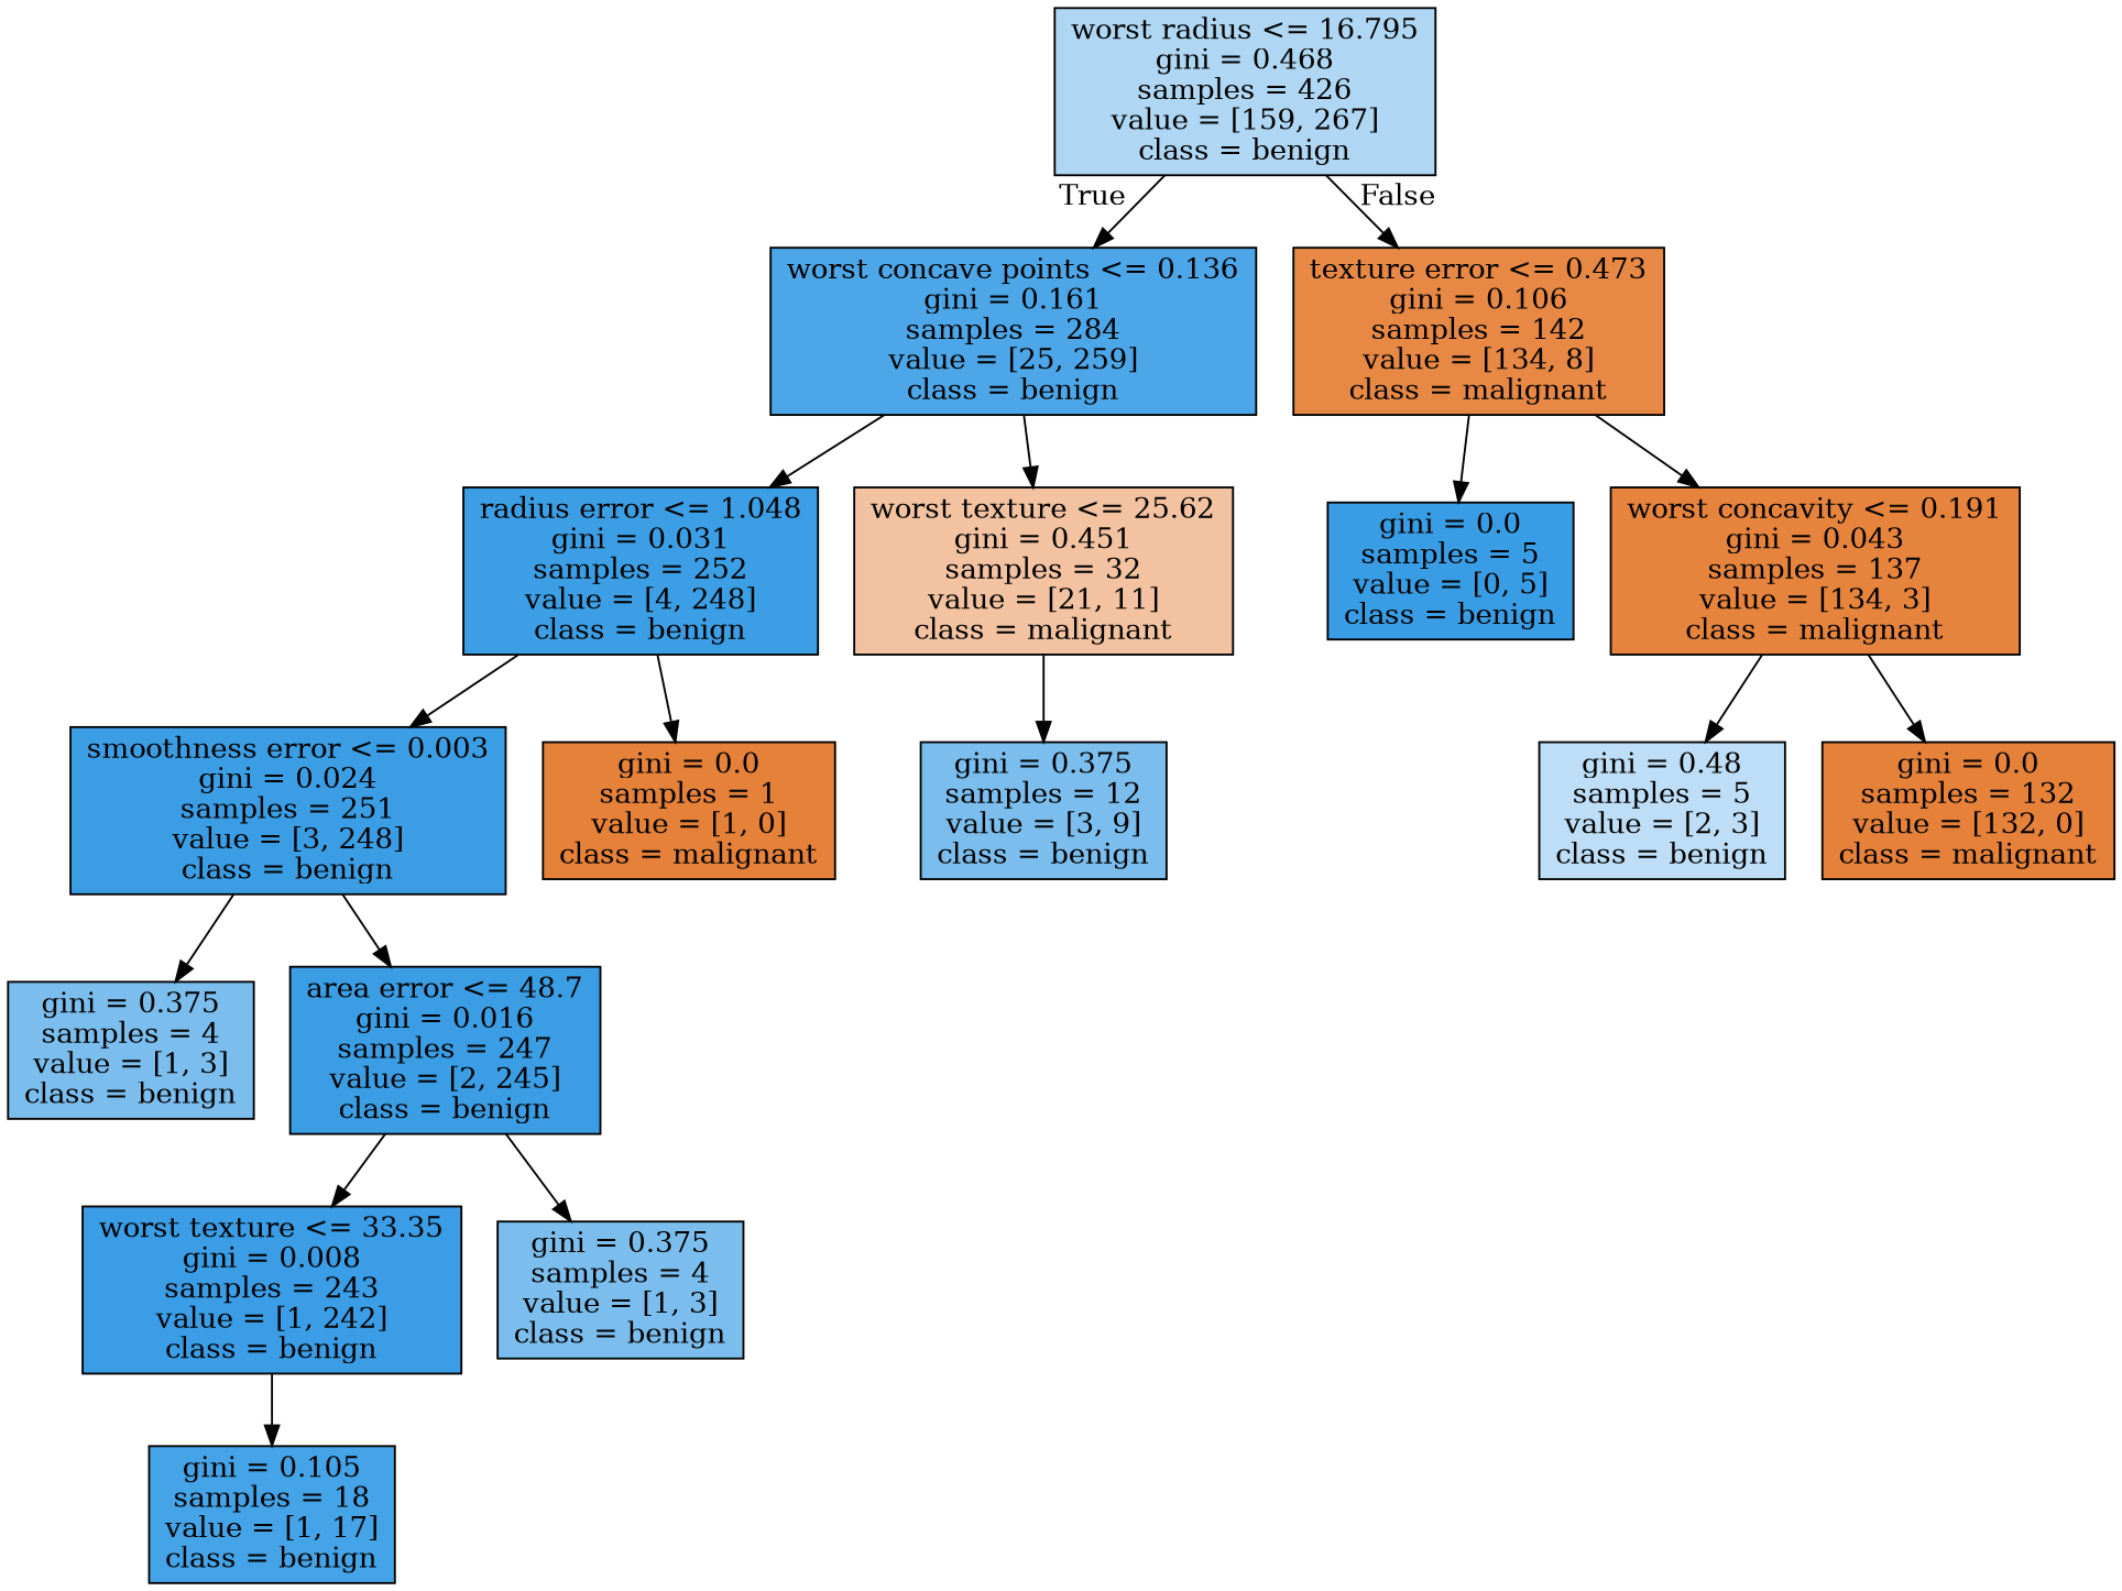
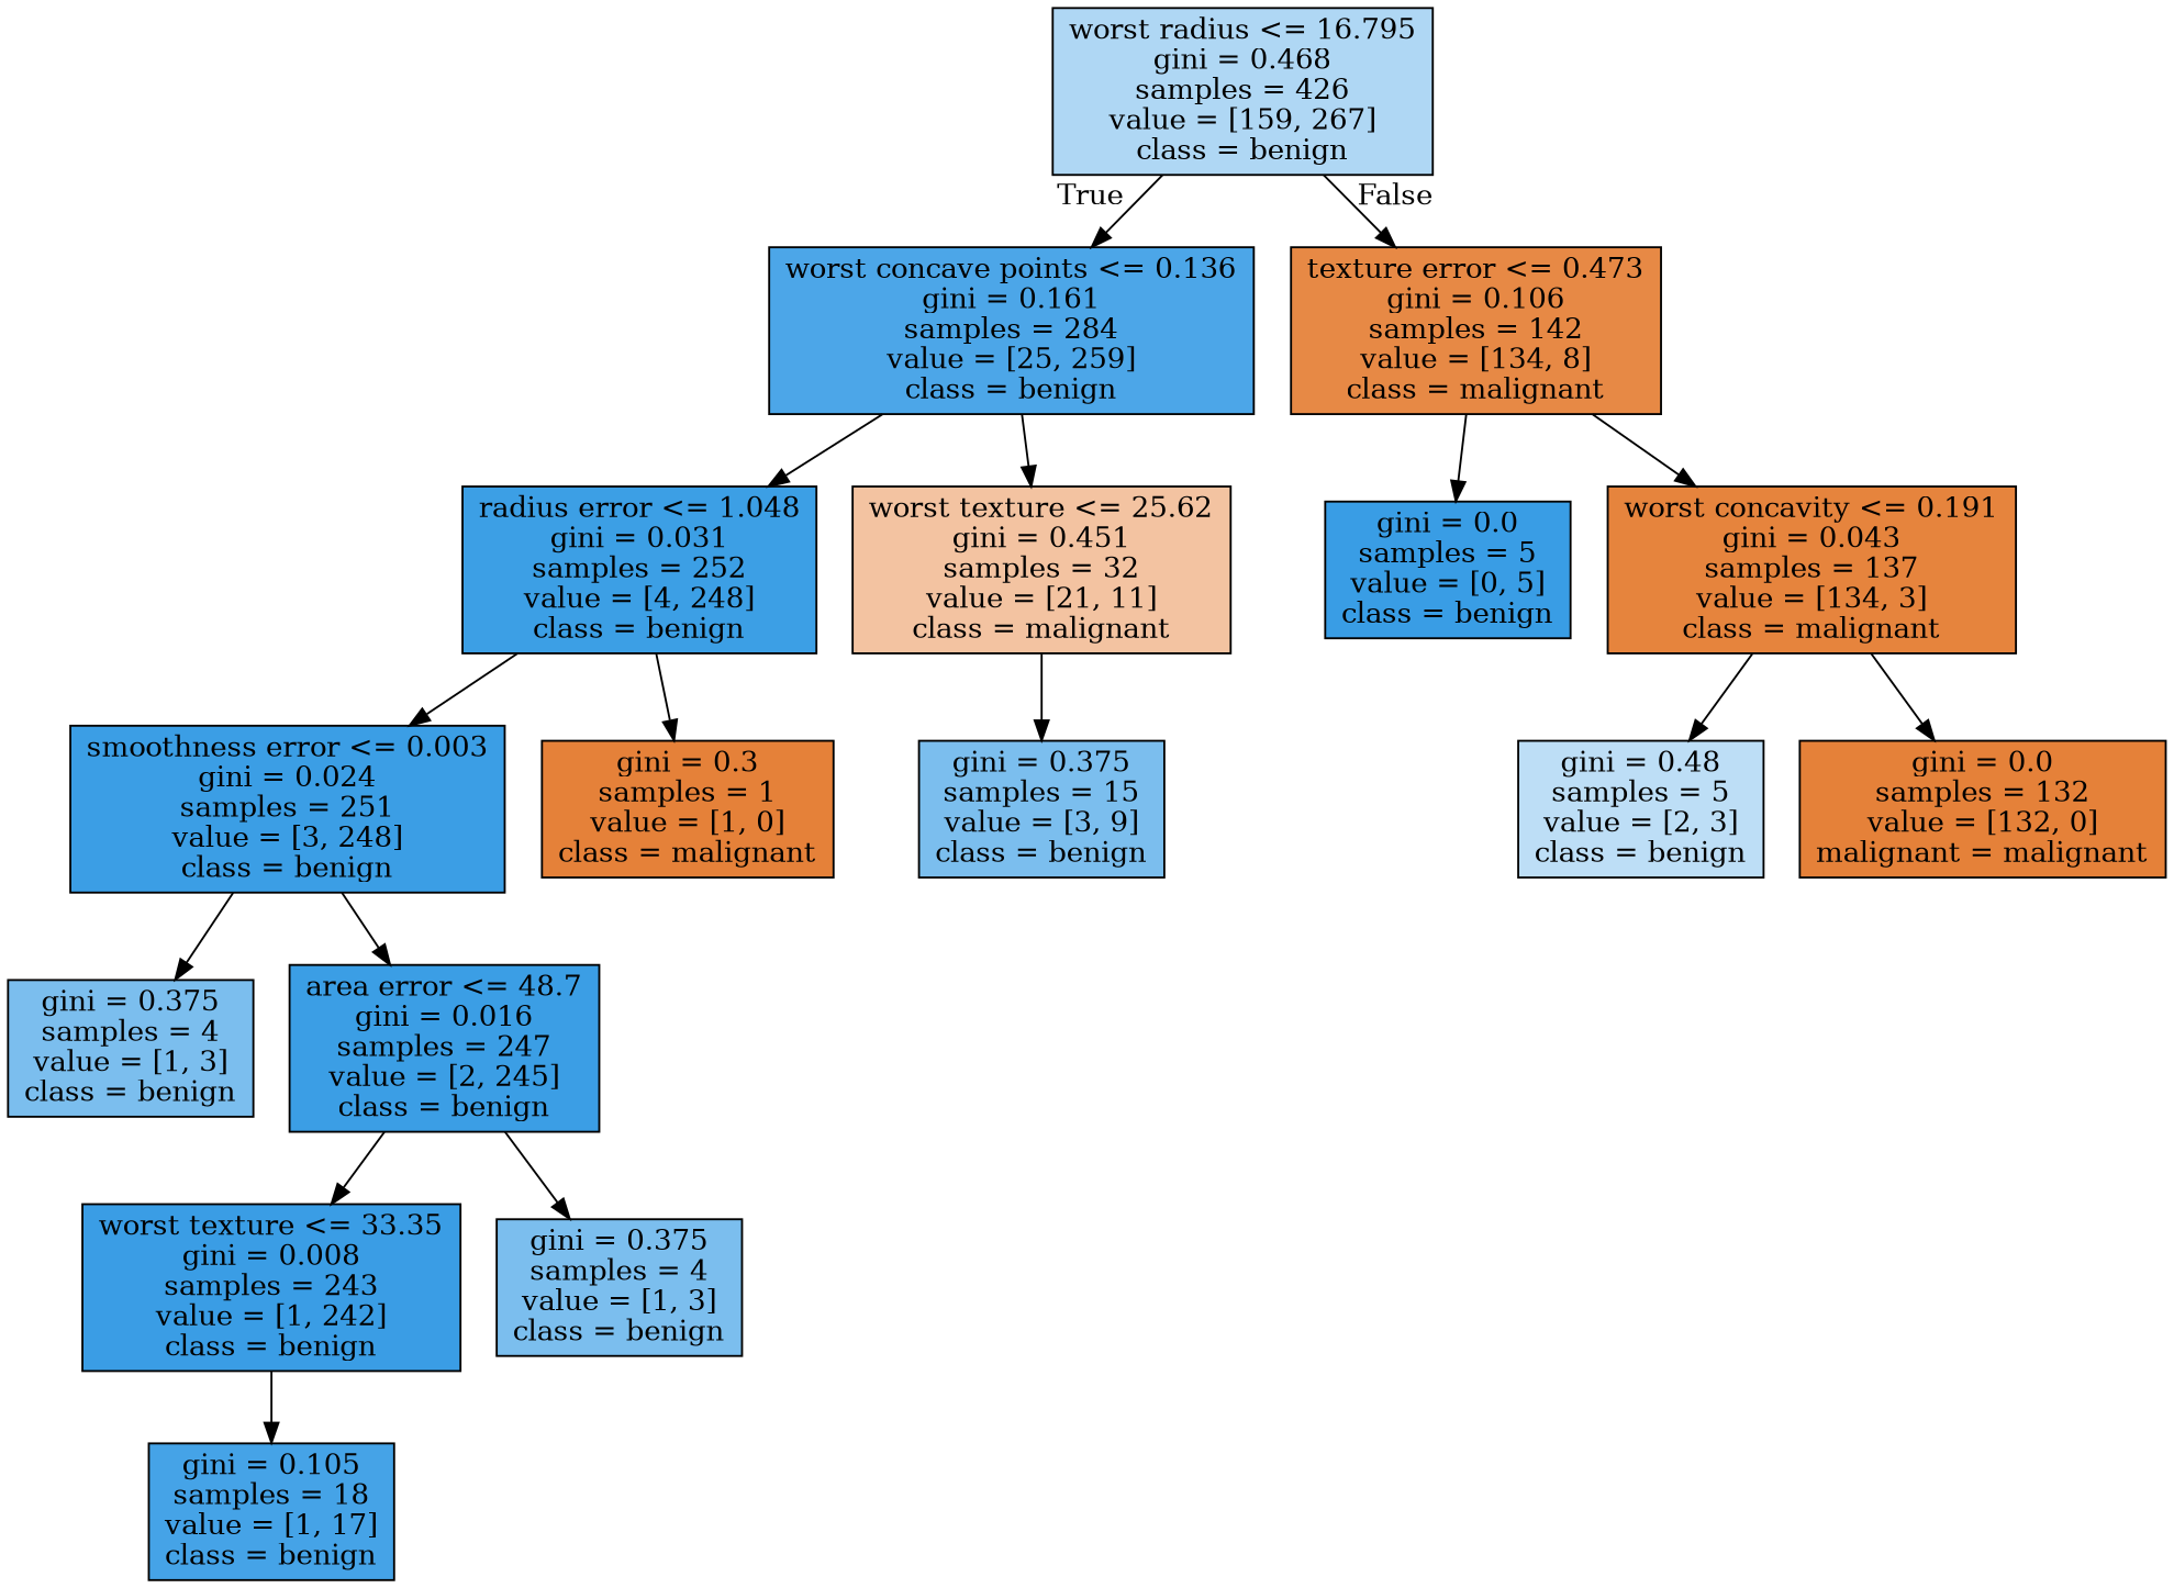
  digraph {
    node [color=black fillcolor="#7bbeee" shape=box style=filled]
    n1 [fillcolor="#afd7f4" label="worst radius <= 16.795\ngini = 0.468\nsamples = 426\nvalue = [159, 267]\nclass = benign"]
    n2 [fillcolor="#4ca6e8" label="worst concave points <= 0.136\ngini = 0.161\nsamples = 284\nvalue = [25, 259]\nclass = benign"]
    n3 [fillcolor="#e78945" label="texture error <= 0.473\ngini = 0.106\nsamples = 142\nvalue = [134, 8]\nclass = malignant"]
    n4 [fillcolor="#3c9fe5" label="radius error <= 1.048\ngini = 0.031\nsamples = 252\nvalue = [4, 248]\nclass = benign"]
    n5 [fillcolor="#f3c3a1" label="worst texture <= 25.62\ngini = 0.451\nsamples = 32\nvalue = [21, 11]\nclass = malignant"]
    n6 [fillcolor="#399de5" label="gini = 0.0\nsamples = 5\nvalue = [0, 5]\nclass = benign"]
    n7 [fillcolor="#e6843d" label="worst concavity <= 0.191\ngini = 0.043\nsamples = 137\nvalue = [134, 3]\nclass = malignant"]
    n8 [fillcolor="#3b9ee5" label="smoothness error <= 0.003\ngini = 0.024\nsamples = 251\nvalue = [3, 248]\nclass = benign"]
-   n9 [fillcolor="#e58139" label="gini = 0.0\nsamples = 1\nvalue = [1, 0]\nclass = malignant"]
-   n10 [label="gini = 0.375\nsamples = 12\nvalue = [3, 9]\nclass = benign"]
+   n9 [fillcolor="#e58139" label="gini = 0.3\nsamples = 1\nvalue = [1, 0]\nclass = malignant"]
+   n10 [label="gini = 0.375\nsamples = 15\nvalue = [3, 9]\nclass = benign"]
    n11 [label="gini = 0.375\nsamples = 4\nvalue = [1, 3]\nclass = benign"]
    n12 [fillcolor="#3b9ee5" label="area error <= 48.7\ngini = 0.016\nsamples = 247\nvalue = [2, 245]\nclass = benign"]
    n13 [fillcolor="#3a9de5" label="worst texture <= 33.35\ngini = 0.008\nsamples = 243\nvalue = [1, 242]\nclass = benign"]
    n14 [label="gini = 0.375\nsamples = 4\nvalue = [1, 3]\nclass = benign"]
    n15 [fillcolor="#45a3e7" label="gini = 0.105\nsamples = 18\nvalue = [1, 17]\nclass = benign"]
    n16 [fillcolor="#bddef6" label="gini = 0.48\nsamples = 5\nvalue = [2, 3]\nclass = benign"]
-   n17 [fillcolor="#e58139" label="gini = 0.0\nsamples = 132\nvalue = [132, 0]\nclass = malignant"]
+   n17 [fillcolor="#e58139" label="gini = 0.0\nsamples = 132\nvalue = [132, 0]\nmalignant = malignant"]
    n1 -> n2 [headlabel=True labelangle=45 labeldistance=2.5]
    n1 -> n3 [headlabel=False labelangle=-45 labeldistance=2.5]
    n2 -> n4
    n2 -> n5
    n3 -> n6
    n3 -> n7
    n4 -> n8
    n4 -> n9
    n5 -> n10
    n7 -> n16
    n7 -> n17
    n8 -> n11
    n8 -> n12
    n12 -> n13
    n12 -> n14
    n13 -> n15
  }
